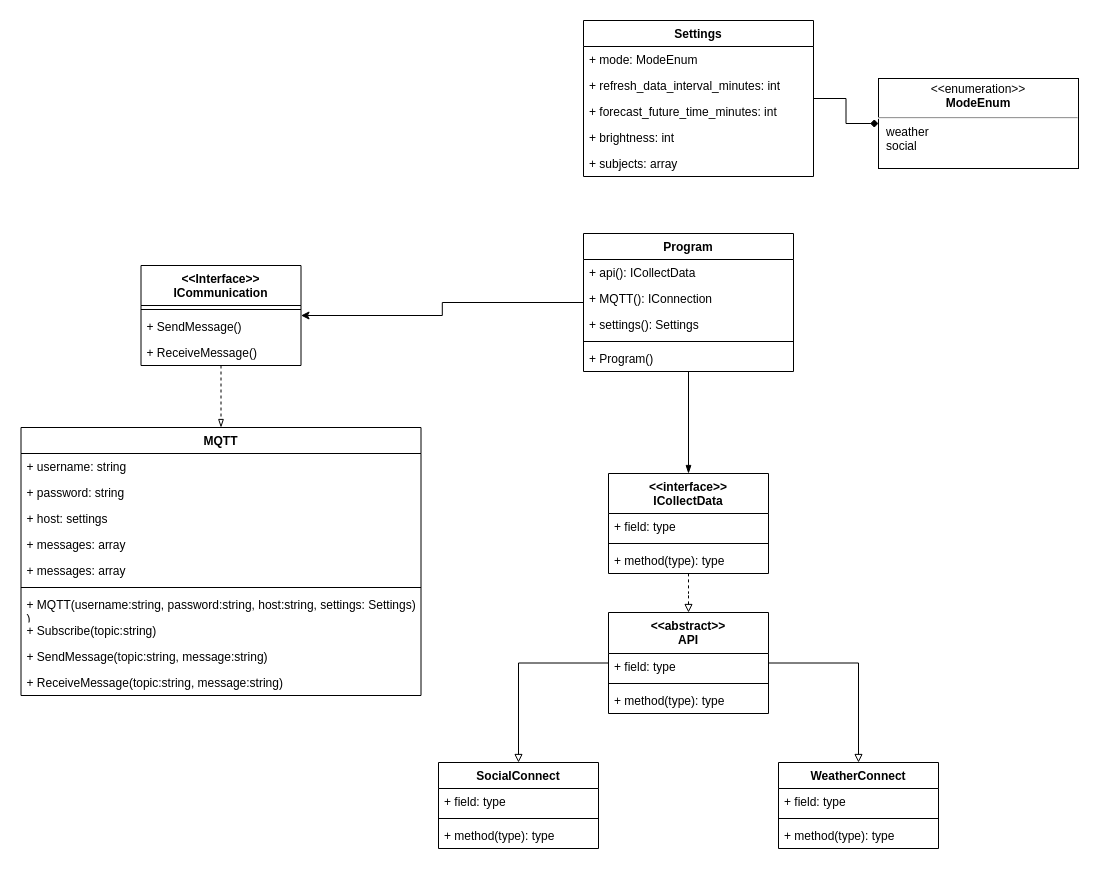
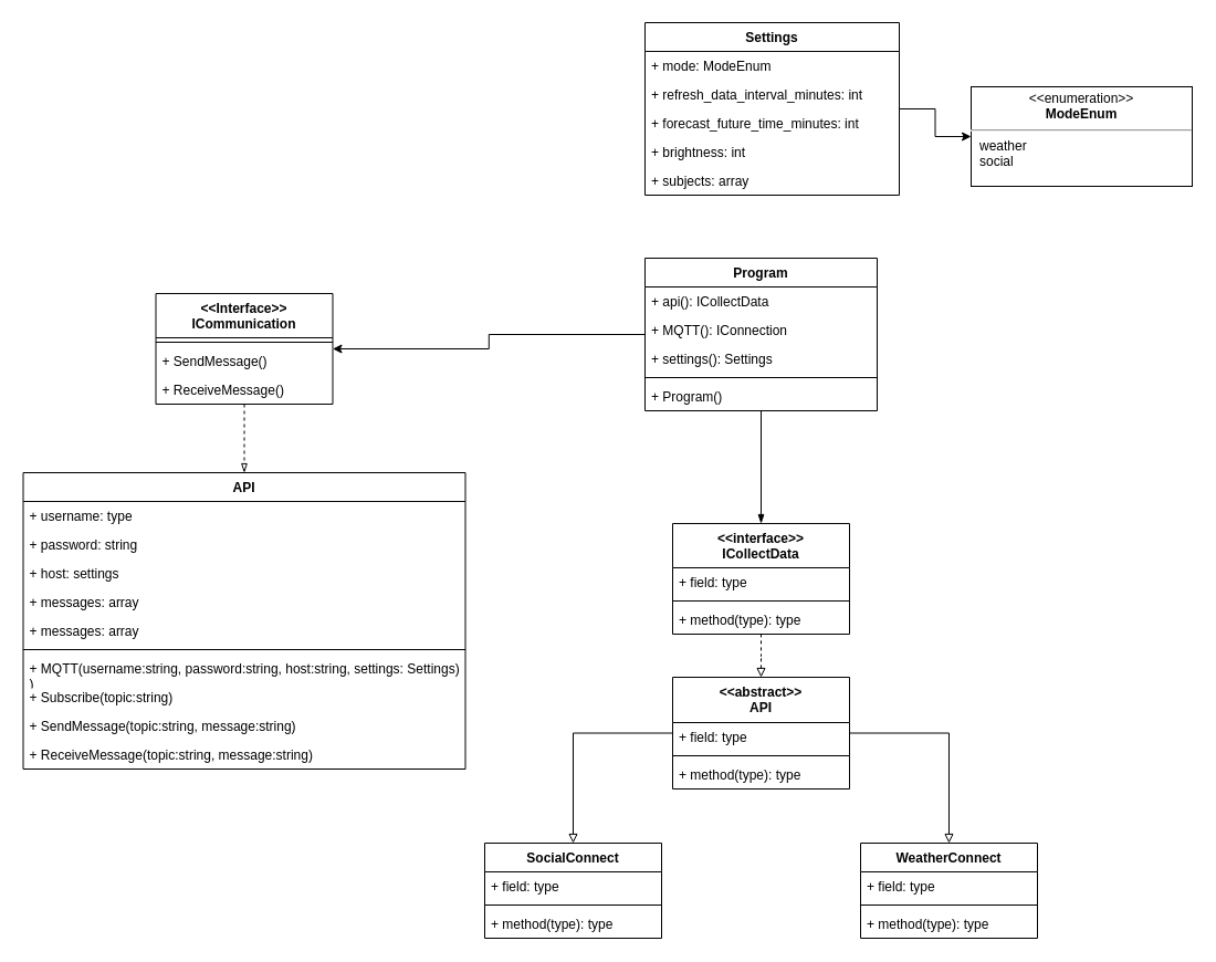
  <mxCell id="0" />
  <mxCell id="1" parent="0" />
  <mxCell id="2" style="edgeStyle=orthogonalEdgeStyle;rounded=0;orthogonalLoop=1;jettySize=auto;html=1;entryX=0.5;entryY=0;entryDx=0;entryDy=0;startArrow=none;startFill=0;endArrow=blockThin;endFill=1;" parent="1" source="4" target="25" edge="1"><mxGeometry relative="1" as="geometry" /></mxCell>
  <mxCell id="3" style="edgeStyle=orthogonalEdgeStyle;rounded=0;orthogonalLoop=1;jettySize=auto;html=1;entryX=1;entryY=0.5;entryDx=0;entryDy=0;" parent="1" source="4" target="38" edge="1"><mxGeometry relative="1" as="geometry"><mxPoint x="498" y="315" as="targetPoint" /></mxGeometry></mxCell>
  <mxCell id="4" value="Program" style="swimlane;fontStyle=1;align=center;verticalAlign=top;childLayout=stackLayout;horizontal=1;startSize=26;horizontalStack=0;resizeParent=1;resizeParentMax=0;resizeLast=0;collapsible=1;marginBottom=0;" parent="1" vertex="1"><mxGeometry x="583" y="233" width="210" height="138" as="geometry" /></mxCell>
  <mxCell id="5" value="+ api(): ICollectData" style="text;strokeColor=none;fillColor=none;align=left;verticalAlign=top;spacingLeft=4;spacingRight=4;overflow=hidden;rotatable=0;points=[[0,0.5],[1,0.5]];portConstraint=eastwest;" parent="4" vertex="1"><mxGeometry y="26" width="210" height="26" as="geometry" /></mxCell>
  <mxCell id="6" value="+ MQTT(): IConnection&#10;" style="text;strokeColor=none;fillColor=none;align=left;verticalAlign=top;spacingLeft=4;spacingRight=4;overflow=hidden;rotatable=0;points=[[0,0.5],[1,0.5]];portConstraint=eastwest;" parent="4" vertex="1"><mxGeometry y="52" width="210" height="26" as="geometry" /></mxCell>
  <mxCell id="7" value="+ settings(): Settings" style="text;strokeColor=none;fillColor=none;align=left;verticalAlign=top;spacingLeft=4;spacingRight=4;overflow=hidden;rotatable=0;points=[[0,0.5],[1,0.5]];portConstraint=eastwest;" parent="4" vertex="1"><mxGeometry y="78" width="210" height="26" as="geometry" /></mxCell>
  <mxCell id="8" value="" style="line;strokeWidth=1;fillColor=none;align=left;verticalAlign=middle;spacingTop=-1;spacingLeft=3;spacingRight=3;rotatable=0;labelPosition=right;points=[];portConstraint=eastwest;" parent="4" vertex="1"><mxGeometry y="104" width="210" height="8" as="geometry" /></mxCell>
  <mxCell id="9" value="+ Program()" style="text;strokeColor=none;fillColor=none;align=left;verticalAlign=top;spacingLeft=4;spacingRight=4;overflow=hidden;rotatable=0;points=[[0,0.5],[1,0.5]];portConstraint=eastwest;" parent="4" vertex="1"><mxGeometry y="112" width="210" height="26" as="geometry" /></mxCell>
  <mxCell id="10" value="" style="edgeStyle=orthogonalEdgeStyle;rounded=0;orthogonalLoop=1;jettySize=auto;html=1;endArrow=block;endFill=0;" parent="1" source="13" target="17" edge="1"><mxGeometry relative="1" as="geometry" /></mxCell>
  <mxCell id="11" value="" style="edgeStyle=orthogonalEdgeStyle;rounded=0;orthogonalLoop=1;jettySize=auto;html=1;endArrow=block;endFill=0;" parent="1" source="13" target="21" edge="1"><mxGeometry relative="1" as="geometry" /></mxCell>
  <mxCell id="12" value="" style="edgeStyle=orthogonalEdgeStyle;rounded=0;orthogonalLoop=1;jettySize=auto;html=1;endArrow=none;endFill=0;dashed=1;startArrow=block;startFill=0;" parent="1" source="13" target="25" edge="1"><mxGeometry relative="1" as="geometry" /></mxCell>
  <mxCell id="13" value="&lt;&lt;abstract&gt;&gt;&#10;API" style="swimlane;fontStyle=1;align=center;verticalAlign=top;childLayout=stackLayout;horizontal=1;startSize=41;horizontalStack=0;resizeParent=1;resizeParentMax=0;resizeLast=0;collapsible=1;marginBottom=0;" parent="1" vertex="1"><mxGeometry x="608" y="612" width="160" height="101" as="geometry"><mxRectangle x="350" y="349" width="110" height="30" as="alternateBounds" /></mxGeometry></mxCell>
  <mxCell id="14" value="+ field: type" style="text;strokeColor=none;fillColor=none;align=left;verticalAlign=top;spacingLeft=4;spacingRight=4;overflow=hidden;rotatable=0;points=[[0,0.5],[1,0.5]];portConstraint=eastwest;" parent="13" vertex="1"><mxGeometry y="41" width="160" height="26" as="geometry" /></mxCell>
  <mxCell id="15" value="" style="line;strokeWidth=1;fillColor=none;align=left;verticalAlign=middle;spacingTop=-1;spacingLeft=3;spacingRight=3;rotatable=0;labelPosition=right;points=[];portConstraint=eastwest;" parent="13" vertex="1"><mxGeometry y="67" width="160" height="8" as="geometry" /></mxCell>
  <mxCell id="16" value="+ method(type): type" style="text;strokeColor=none;fillColor=none;align=left;verticalAlign=top;spacingLeft=4;spacingRight=4;overflow=hidden;rotatable=0;points=[[0,0.5],[1,0.5]];portConstraint=eastwest;" parent="13" vertex="1"><mxGeometry y="75" width="160" height="26" as="geometry" /></mxCell>
  <mxCell id="17" value="SocialConnect" style="swimlane;fontStyle=1;align=center;verticalAlign=top;childLayout=stackLayout;horizontal=1;startSize=26;horizontalStack=0;resizeParent=1;resizeParentMax=0;resizeLast=0;collapsible=1;marginBottom=0;" parent="1" vertex="1"><mxGeometry x="438" y="762" width="160" height="86" as="geometry" /></mxCell>
  <mxCell id="18" value="+ field: type" style="text;strokeColor=none;fillColor=none;align=left;verticalAlign=top;spacingLeft=4;spacingRight=4;overflow=hidden;rotatable=0;points=[[0,0.5],[1,0.5]];portConstraint=eastwest;" parent="17" vertex="1"><mxGeometry y="26" width="160" height="26" as="geometry" /></mxCell>
  <mxCell id="19" value="" style="line;strokeWidth=1;fillColor=none;align=left;verticalAlign=middle;spacingTop=-1;spacingLeft=3;spacingRight=3;rotatable=0;labelPosition=right;points=[];portConstraint=eastwest;" parent="17" vertex="1"><mxGeometry y="52" width="160" height="8" as="geometry" /></mxCell>
  <mxCell id="20" value="+ method(type): type" style="text;strokeColor=none;fillColor=none;align=left;verticalAlign=top;spacingLeft=4;spacingRight=4;overflow=hidden;rotatable=0;points=[[0,0.5],[1,0.5]];portConstraint=eastwest;" parent="17" vertex="1"><mxGeometry y="60" width="160" height="26" as="geometry" /></mxCell>
  <mxCell id="21" value="WeatherConnect" style="swimlane;fontStyle=1;align=center;verticalAlign=top;childLayout=stackLayout;horizontal=1;startSize=26;horizontalStack=0;resizeParent=1;resizeParentMax=0;resizeLast=0;collapsible=1;marginBottom=0;" parent="1" vertex="1"><mxGeometry x="778" y="762" width="160" height="86" as="geometry" /></mxCell>
  <mxCell id="22" value="+ field: type" style="text;strokeColor=none;fillColor=none;align=left;verticalAlign=top;spacingLeft=4;spacingRight=4;overflow=hidden;rotatable=0;points=[[0,0.5],[1,0.5]];portConstraint=eastwest;" parent="21" vertex="1"><mxGeometry y="26" width="160" height="26" as="geometry" /></mxCell>
  <mxCell id="23" value="" style="line;strokeWidth=1;fillColor=none;align=left;verticalAlign=middle;spacingTop=-1;spacingLeft=3;spacingRight=3;rotatable=0;labelPosition=right;points=[];portConstraint=eastwest;" parent="21" vertex="1"><mxGeometry y="52" width="160" height="8" as="geometry" /></mxCell>
  <mxCell id="24" value="+ method(type): type" style="text;strokeColor=none;fillColor=none;align=left;verticalAlign=top;spacingLeft=4;spacingRight=4;overflow=hidden;rotatable=0;points=[[0,0.5],[1,0.5]];portConstraint=eastwest;" parent="21" vertex="1"><mxGeometry y="60" width="160" height="26" as="geometry" /></mxCell>
  <mxCell id="25" value="&lt;&lt;interface&gt;&gt;&#10;ICollectData" style="swimlane;fontStyle=1;align=center;verticalAlign=top;childLayout=stackLayout;horizontal=1;startSize=40;horizontalStack=0;resizeParent=1;resizeParentMax=0;resizeLast=0;collapsible=1;marginBottom=0;" parent="1" vertex="1"><mxGeometry x="608" y="473" width="160" height="100" as="geometry" /></mxCell>
  <mxCell id="26" value="+ field: type" style="text;strokeColor=none;fillColor=none;align=left;verticalAlign=top;spacingLeft=4;spacingRight=4;overflow=hidden;rotatable=0;points=[[0,0.5],[1,0.5]];portConstraint=eastwest;" parent="25" vertex="1"><mxGeometry y="40" width="160" height="26" as="geometry" /></mxCell>
  <mxCell id="27" value="" style="line;strokeWidth=1;fillColor=none;align=left;verticalAlign=middle;spacingTop=-1;spacingLeft=3;spacingRight=3;rotatable=0;labelPosition=right;points=[];portConstraint=eastwest;" parent="25" vertex="1"><mxGeometry y="66" width="160" height="8" as="geometry" /></mxCell>
  <mxCell id="28" value="+ method(type): type" style="text;strokeColor=none;fillColor=none;align=left;verticalAlign=top;spacingLeft=4;spacingRight=4;overflow=hidden;rotatable=0;points=[[0,0.5],[1,0.5]];portConstraint=eastwest;" parent="25" vertex="1"><mxGeometry y="74" width="160" height="26" as="geometry" /></mxCell>
  <mxCell id="29" value="&lt;p style=&quot;margin: 0px ; margin-top: 4px ; text-align: center&quot;&gt;&amp;lt;&amp;lt;enumeration&amp;gt;&amp;gt;&lt;br&gt;&lt;b&gt;ModeEnum&lt;/b&gt;&lt;/p&gt;&lt;hr&gt;&lt;p style=&quot;margin: 0px ; margin-left: 8px ; text-align: left&quot;&gt;weather&lt;br&gt;social&lt;/p&gt;" style="shape=rect;html=1;overflow=fill;whiteSpace=wrap;" parent="1" vertex="1"><mxGeometry x="878" y="78" width="200" height="90" as="geometry" /></mxCell>
- <mxCell id="30" style="edgeStyle=orthogonalEdgeStyle;rounded=0;orthogonalLoop=1;jettySize=auto;html=1;entryX=0;entryY=0.5;entryDx=0;entryDy=0;endArrow=diamond;" parent="1" source="31" target="29" edge="1"><mxGeometry relative="1" as="geometry" /></mxCell>
+ <mxCell id="30" style="edgeStyle=orthogonalEdgeStyle;rounded=0;orthogonalLoop=1;jettySize=auto;html=1;entryX=0;entryY=0.5;entryDx=0;entryDy=0;" parent="1" source="31" target="29" edge="1"><mxGeometry relative="1" as="geometry" /></mxCell>
  <mxCell id="31" value="Settings" style="swimlane;fontStyle=1;align=center;verticalAlign=top;childLayout=stackLayout;horizontal=1;startSize=26;horizontalStack=0;resizeParent=1;resizeParentMax=0;resizeLast=0;collapsible=1;marginBottom=0;" parent="1" vertex="1"><mxGeometry x="583" y="20" width="230" height="156" as="geometry" /></mxCell>
  <mxCell id="32" value="+ mode: ModeEnum" style="text;strokeColor=none;fillColor=none;align=left;verticalAlign=top;spacingLeft=4;spacingRight=4;overflow=hidden;rotatable=0;points=[[0,0.5],[1,0.5]];portConstraint=eastwest;" parent="31" vertex="1"><mxGeometry y="26" width="230" height="26" as="geometry" /></mxCell>
  <mxCell id="33" value="+ refresh_data_interval_minutes: int" style="text;strokeColor=none;fillColor=none;align=left;verticalAlign=top;spacingLeft=4;spacingRight=4;overflow=hidden;rotatable=0;points=[[0,0.5],[1,0.5]];portConstraint=eastwest;" vertex="1" parent="31"><mxGeometry y="52" width="230" height="26" as="geometry" /></mxCell>
  <mxCell id="34" value="+ forecast_future_time_minutes: int" style="text;strokeColor=none;fillColor=none;align=left;verticalAlign=top;spacingLeft=4;spacingRight=4;overflow=hidden;rotatable=0;points=[[0,0.5],[1,0.5]];portConstraint=eastwest;" vertex="1" parent="31"><mxGeometry y="78" width="230" height="26" as="geometry" /></mxCell>
  <mxCell id="35" value="+ brightness: int" style="text;strokeColor=none;fillColor=none;align=left;verticalAlign=top;spacingLeft=4;spacingRight=4;overflow=hidden;rotatable=0;points=[[0,0.5],[1,0.5]];portConstraint=eastwest;" vertex="1" parent="31"><mxGeometry y="104" width="230" height="26" as="geometry" /></mxCell>
  <mxCell id="36" value="+ subjects: array" style="text;strokeColor=none;fillColor=none;align=left;verticalAlign=top;spacingLeft=4;spacingRight=4;overflow=hidden;rotatable=0;points=[[0,0.5],[1,0.5]];portConstraint=eastwest;" vertex="1" parent="31"><mxGeometry y="130" width="230" height="26" as="geometry" /></mxCell>
  <mxCell id="37" style="edgeStyle=orthogonalEdgeStyle;rounded=0;orthogonalLoop=1;jettySize=auto;html=1;entryX=0.5;entryY=0;entryDx=0;entryDy=0;endArrow=blockThin;endFill=0;dashed=1;" parent="1" source="38" target="42" edge="1"><mxGeometry relative="1" as="geometry" /></mxCell>
  <mxCell id="38" value="&lt;&lt;Interface&gt;&gt;&#10;ICommunication" style="swimlane;fontStyle=1;align=center;verticalAlign=top;childLayout=stackLayout;horizontal=1;startSize=40;horizontalStack=0;resizeParent=1;resizeParentMax=0;resizeLast=0;collapsible=1;marginBottom=0;" parent="1" vertex="1"><mxGeometry x="140.5" y="265" width="160" height="100" as="geometry" /></mxCell>
  <mxCell id="39" value="" style="line;strokeWidth=1;fillColor=none;align=left;verticalAlign=middle;spacingTop=-1;spacingLeft=3;spacingRight=3;rotatable=0;labelPosition=right;points=[];portConstraint=eastwest;" parent="38" vertex="1"><mxGeometry y="40" width="160" height="8" as="geometry" /></mxCell>
  <mxCell id="40" value="+ SendMessage()" style="text;strokeColor=none;fillColor=none;align=left;verticalAlign=top;spacingLeft=4;spacingRight=4;overflow=hidden;rotatable=0;points=[[0,0.5],[1,0.5]];portConstraint=eastwest;" parent="38" vertex="1"><mxGeometry y="48" width="160" height="26" as="geometry" /></mxCell>
  <mxCell id="41" value="+ ReceiveMessage()" style="text;strokeColor=none;fillColor=none;align=left;verticalAlign=top;spacingLeft=4;spacingRight=4;overflow=hidden;rotatable=0;points=[[0,0.5],[1,0.5]];portConstraint=eastwest;" parent="38" vertex="1"><mxGeometry y="74" width="160" height="26" as="geometry" /></mxCell>
- <mxCell id="42" value="MQTT" style="swimlane;fontStyle=1;align=center;verticalAlign=top;childLayout=stackLayout;horizontal=1;startSize=26;horizontalStack=0;resizeParent=1;resizeParentMax=0;resizeLast=0;collapsible=1;marginBottom=0;" parent="1" vertex="1"><mxGeometry x="20.5" y="427" width="400" height="268" as="geometry" /></mxCell>
- <mxCell id="43" value="+ username: string" style="text;strokeColor=none;fillColor=none;align=left;verticalAlign=top;spacingLeft=4;spacingRight=4;overflow=hidden;rotatable=0;points=[[0,0.5],[1,0.5]];portConstraint=eastwest;" parent="42" vertex="1"><mxGeometry y="26" width="400" height="26" as="geometry" /></mxCell>
+ <mxCell id="42" value="API" style="swimlane;fontStyle=1;align=center;verticalAlign=top;childLayout=stackLayout;horizontal=1;startSize=26;horizontalStack=0;resizeParent=1;resizeParentMax=0;resizeLast=0;collapsible=1;marginBottom=0;" parent="1" vertex="1"><mxGeometry x="20.5" y="427" width="400" height="268" as="geometry" /></mxCell>
+ <mxCell id="43" value="+ username: type" style="text;strokeColor=none;fillColor=none;align=left;verticalAlign=top;spacingLeft=4;spacingRight=4;overflow=hidden;rotatable=0;points=[[0,0.5],[1,0.5]];portConstraint=eastwest;" parent="42" vertex="1"><mxGeometry y="26" width="400" height="26" as="geometry" /></mxCell>
  <mxCell id="44" value="+ password: string" style="text;strokeColor=none;fillColor=none;align=left;verticalAlign=top;spacingLeft=4;spacingRight=4;overflow=hidden;rotatable=0;points=[[0,0.5],[1,0.5]];portConstraint=eastwest;" parent="42" vertex="1"><mxGeometry y="52" width="400" height="26" as="geometry" /></mxCell>
  <mxCell id="45" value="+ host: settings" style="text;strokeColor=none;fillColor=none;align=left;verticalAlign=top;spacingLeft=4;spacingRight=4;overflow=hidden;rotatable=0;points=[[0,0.5],[1,0.5]];portConstraint=eastwest;" parent="42" vertex="1"><mxGeometry y="78" width="400" height="26" as="geometry" /></mxCell>
  <mxCell id="46" value="+ messages: array" style="text;strokeColor=none;fillColor=none;align=left;verticalAlign=top;spacingLeft=4;spacingRight=4;overflow=hidden;rotatable=0;points=[[0,0.5],[1,0.5]];portConstraint=eastwest;" parent="42" vertex="1"><mxGeometry y="104" width="400" height="26" as="geometry" /></mxCell>
  <mxCell id="47" value="+ messages: array" style="text;strokeColor=none;fillColor=none;align=left;verticalAlign=top;spacingLeft=4;spacingRight=4;overflow=hidden;rotatable=0;points=[[0,0.5],[1,0.5]];portConstraint=eastwest;" parent="42" vertex="1"><mxGeometry y="130" width="400" height="26" as="geometry" /></mxCell>
  <mxCell id="48" value="" style="line;strokeWidth=1;fillColor=none;align=left;verticalAlign=middle;spacingTop=-1;spacingLeft=3;spacingRight=3;rotatable=0;labelPosition=right;points=[];portConstraint=eastwest;" parent="42" vertex="1"><mxGeometry y="156" width="400" height="8" as="geometry" /></mxCell>
  <mxCell id="49" value="+ MQTT(username:string, password:string, host:string, settings: Settings)&#10;)" style="text;strokeColor=none;fillColor=none;align=left;verticalAlign=top;spacingLeft=4;spacingRight=4;overflow=hidden;rotatable=0;points=[[0,0.5],[1,0.5]];portConstraint=eastwest;" parent="42" vertex="1"><mxGeometry y="164" width="400" height="26" as="geometry" /></mxCell>
  <mxCell id="50" value="+ Subscribe(topic:string)" style="text;strokeColor=none;fillColor=none;align=left;verticalAlign=top;spacingLeft=4;spacingRight=4;overflow=hidden;rotatable=0;points=[[0,0.5],[1,0.5]];portConstraint=eastwest;" parent="42" vertex="1"><mxGeometry y="190" width="400" height="26" as="geometry" /></mxCell>
  <mxCell id="51" value="+ SendMessage(topic:string, message:string)" style="text;strokeColor=none;fillColor=none;align=left;verticalAlign=top;spacingLeft=4;spacingRight=4;overflow=hidden;rotatable=0;points=[[0,0.5],[1,0.5]];portConstraint=eastwest;" parent="42" vertex="1"><mxGeometry y="216" width="400" height="26" as="geometry" /></mxCell>
  <mxCell id="52" value="+ ReceiveMessage(topic:string, message:string)" style="text;strokeColor=none;fillColor=none;align=left;verticalAlign=top;spacingLeft=4;spacingRight=4;overflow=hidden;rotatable=0;points=[[0,0.5],[1,0.5]];portConstraint=eastwest;" parent="42" vertex="1"><mxGeometry y="242" width="400" height="26" as="geometry" /></mxCell>
